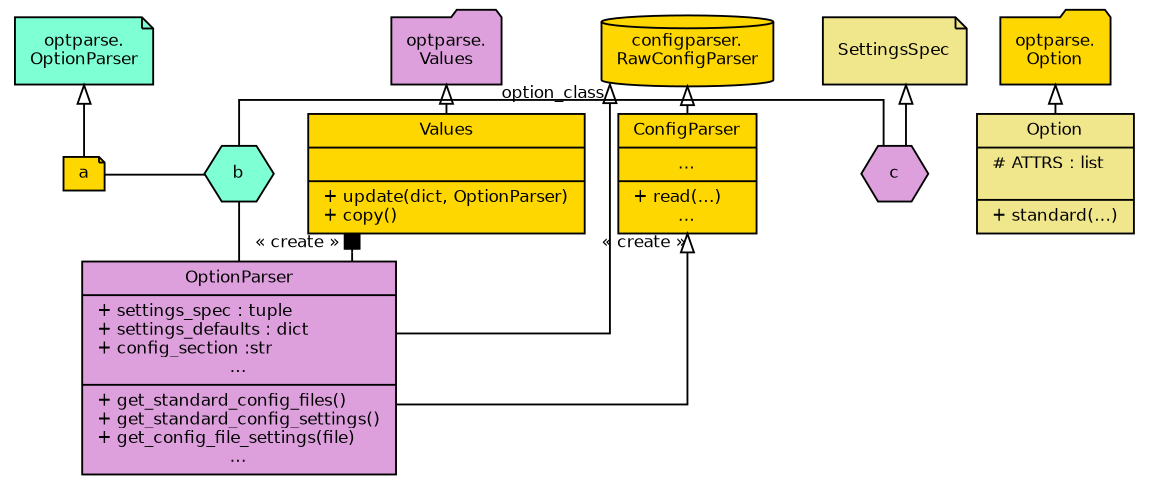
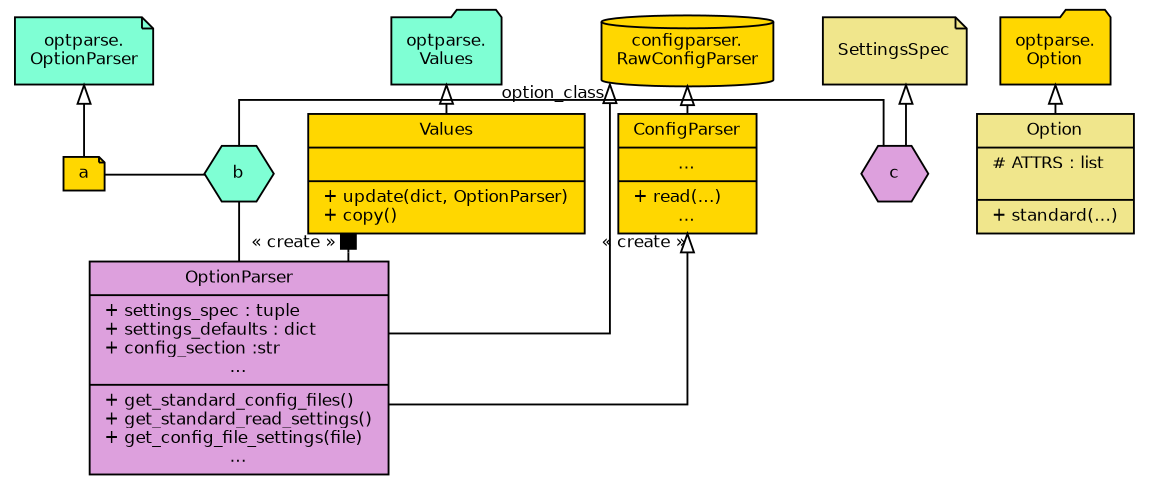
  digraph {
    concentrate=true
    fontname="Bitstream Vera Sans"
    fontsize=9
    ranksep=0.2
    splines=ortho
    node [fillcolor=gold fontname="Bitstream Vera Sans" fontsize=9 shape=record style=filled]
    edge [arrowtail=none dir=back fontname="Bitstream Vera Sans" fontsize=9]
    a [height=0 shape=note width=0]
    b [fillcolor=aquamarine height=0 shape=hexagon width=0]
    c [fillcolor=plum height=0 shape=hexagon width=0]
-   n4 [fillcolor=plum label="{OptionParser\n        |+ settings_spec : tuple\l+ settings_defaults : dict\l+ config_section :str\l...\n        |+ get_standard_config_files()\l+ get_standard_config_settings()\l+ get_config_file_settings(file)\l...}"]
+   n4 [fillcolor=plum label="{OptionParser\n        |+ settings_spec : tuple\l+ settings_defaults : dict\l+ config_section :str\l...\n        |+ get_standard_config_files()\l+ get_standard_read_settings()\l+ get_config_file_settings(file)\l...}"]
    n5 [label="{Values\n        |\n        |+ update(dict, OptionParser)\l+ copy()\l}"]
    n6 [fillcolor=khaki label="{Option\n        |# ATTRS : list\l\n        |+ standard(...)\l}"]
    n7 [label="{ConfigParser\n        |...\n        |+ read(...)\l...}"]
    n8 [label="configparser.\nRawConfigParser" shape=cylinder]
-   n9 [fillcolor=plum label="optparse.\nValues" shape=folder]
+   n9 [fillcolor=aquamarine label="optparse.\nValues" shape=folder]
    n10 [label="optparse.\nOption" shape=folder]
    n11 [fillcolor=aquamarine label="optparse.\nOptionParser" shape=note]
    SettingsSpec [fillcolor=khaki shape=note]
    subgraph sub_1 {
      rank=same
      a
      b
      c
    }
    a -> b [arrowhead=none dir=none minlen=3]
    b -> c [arrowhead=none dir=none minlen=3]
    b -> n4 [arrowhead=none dir=none]
    n4 -> n5 [arrowhead=box constraint=false dir=forward headlabel="&laquo; create &raquo;  "]
    n4 -> n7 [arrowhead=onormal constraint=false dir=forward headlabel=" &laquo; create &raquo;"]
    n4 -> n8 [arrowhead=onormal constraint=false dir=forward headlabel="option_class "]
    n8 -> n7 [arrowtail=empty]
    n9 -> n5 [arrowtail=empty]
    n10 -> n6 [arrowtail=empty]
    n11 -> a [arrowtail=empty]
    SettingsSpec -> c [arrowtail=empty]
  }
